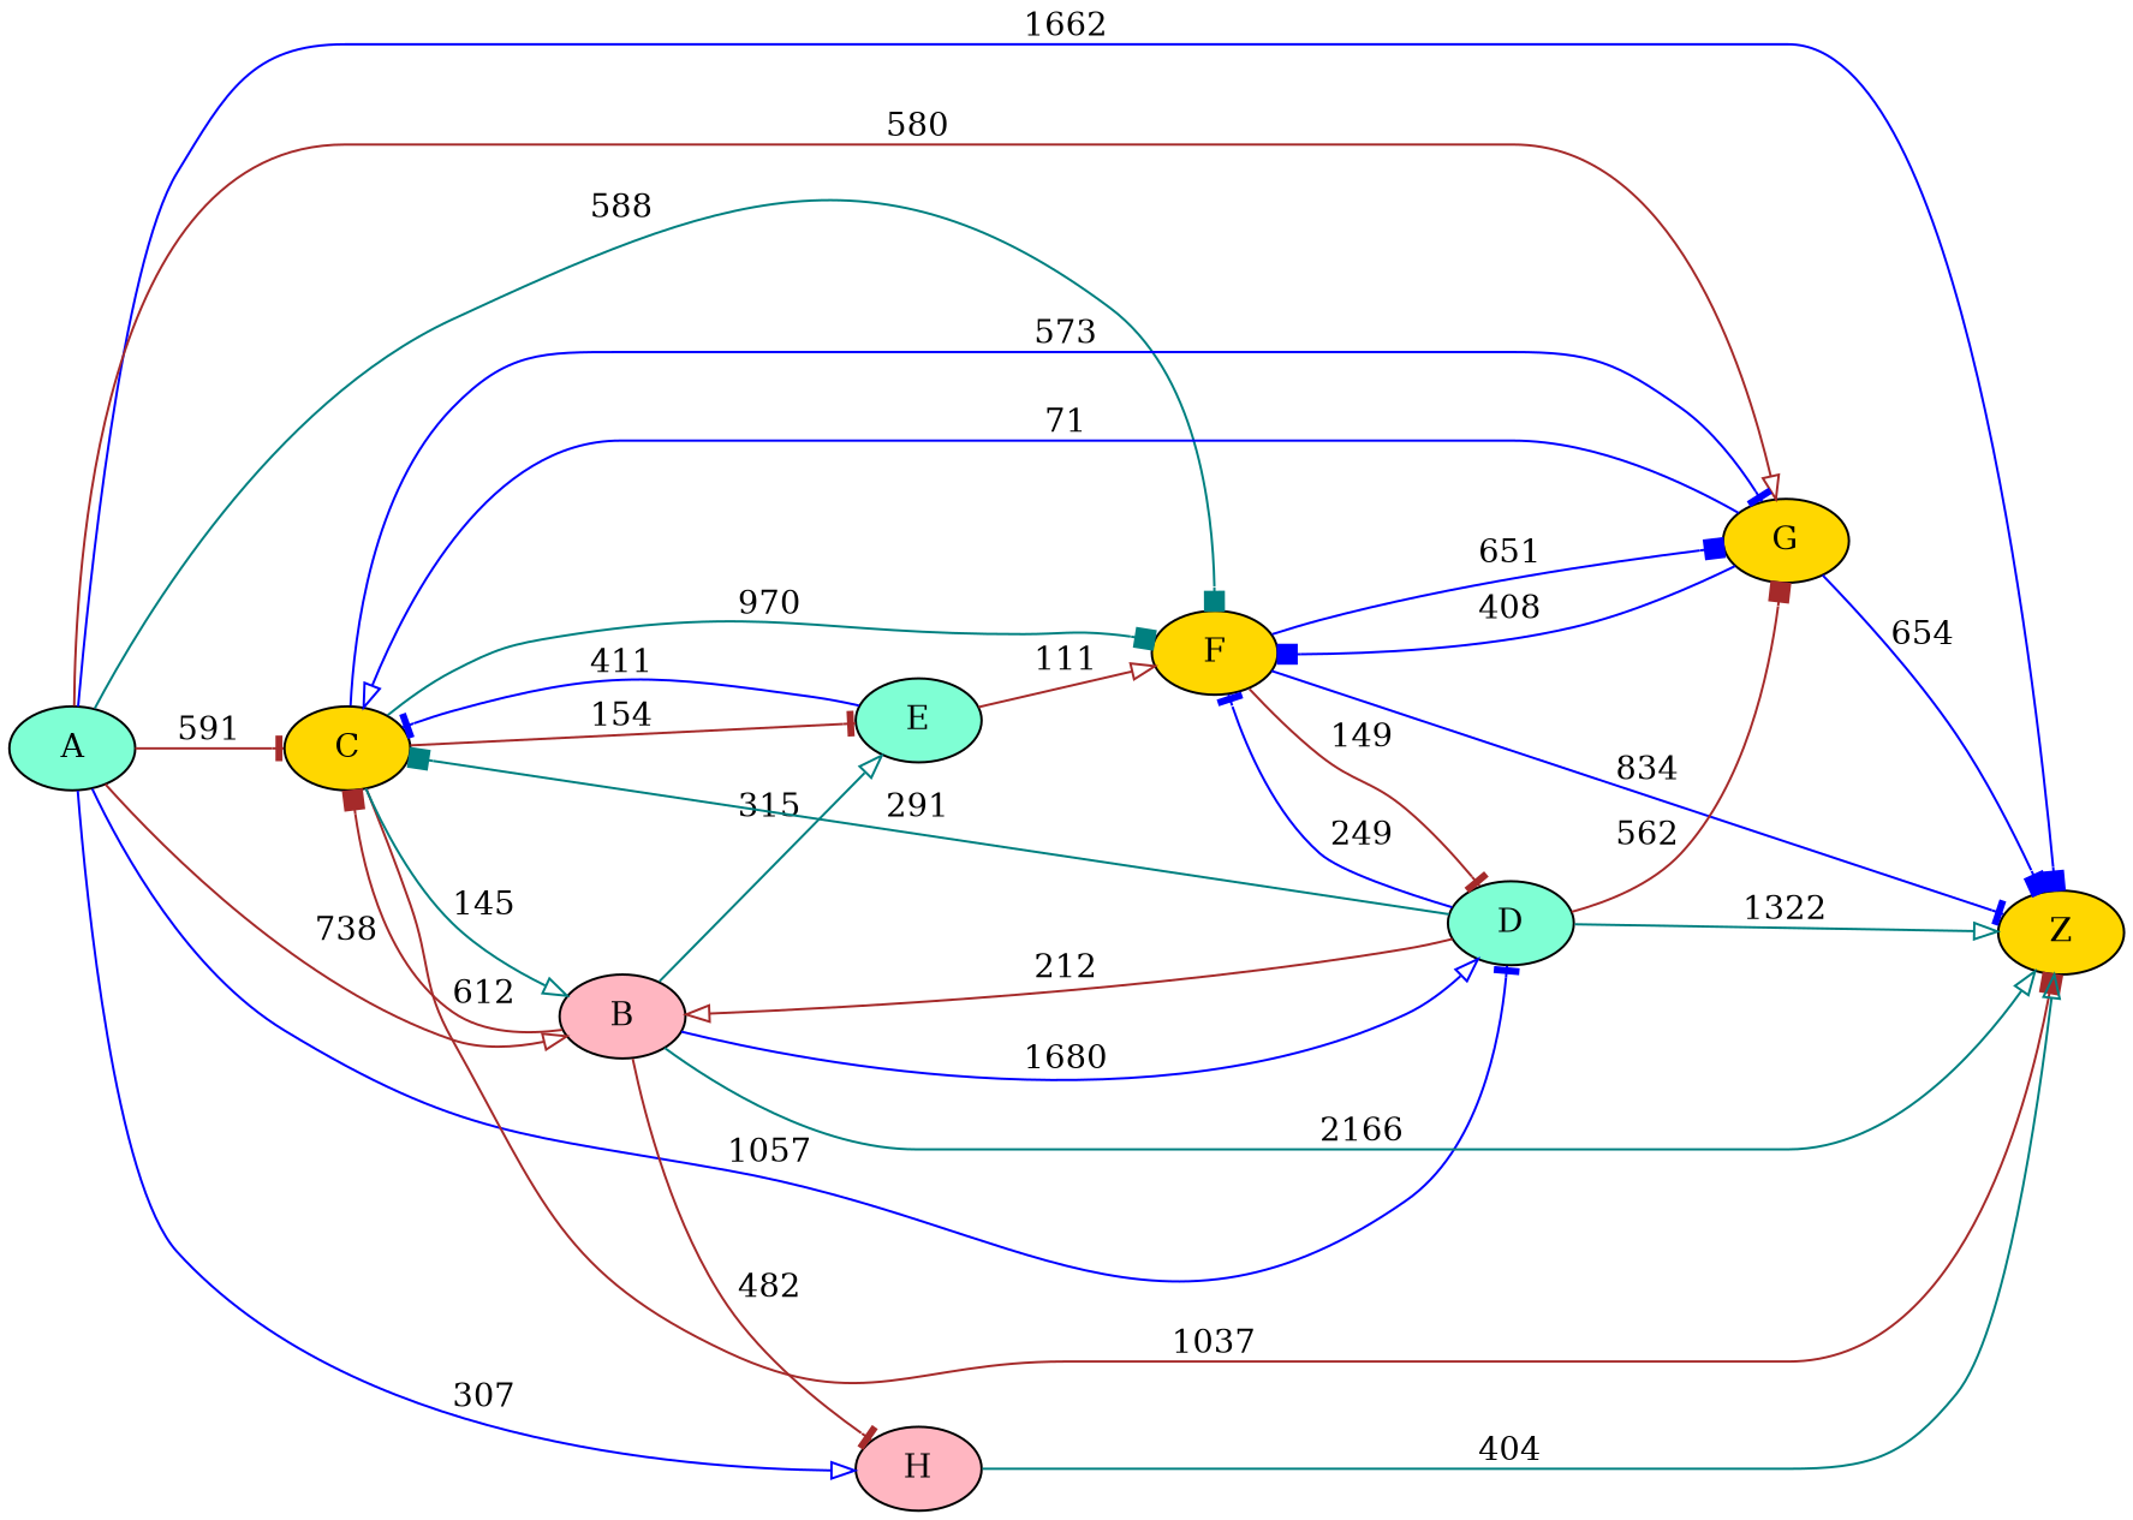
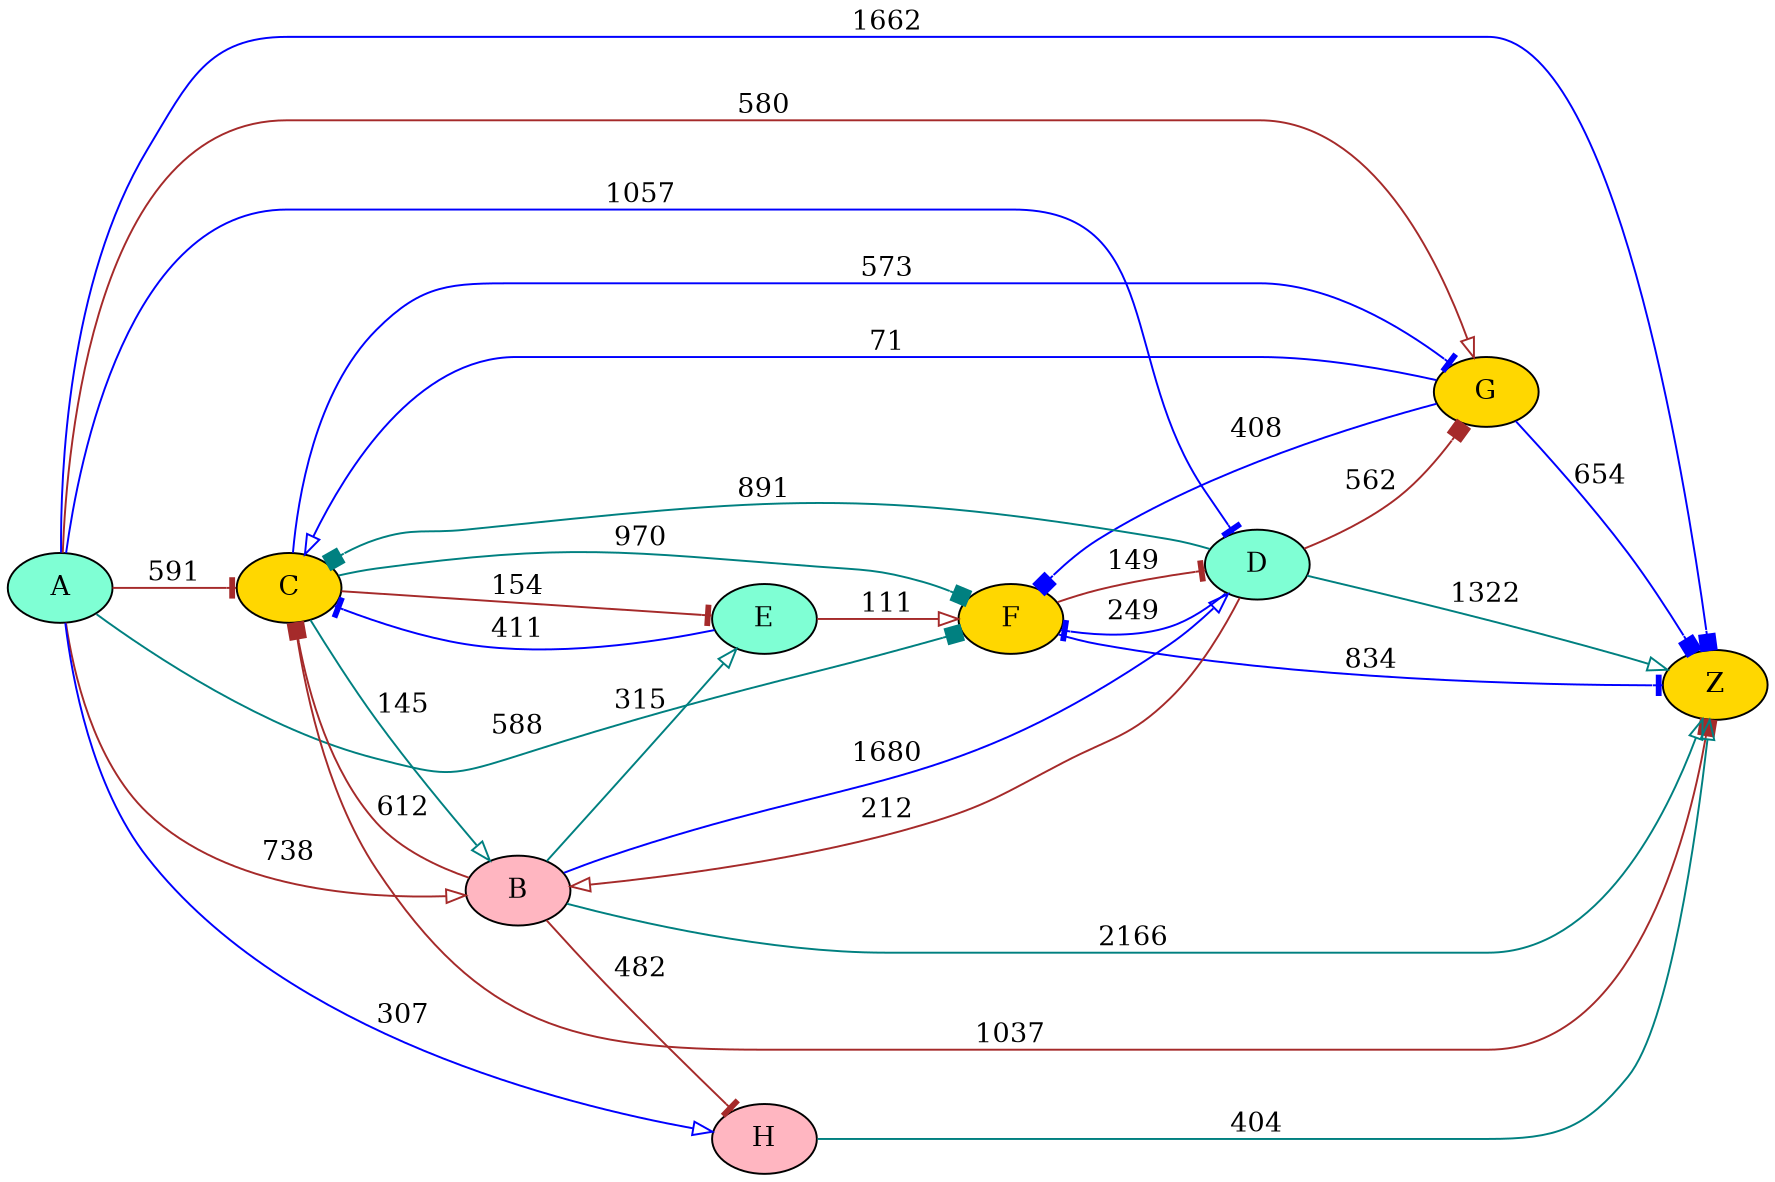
  digraph {
    rankdir=LR
    node [fillcolor=gold style=filled]
    edge [arrowhead=onormal color=blue]
    A [fillcolor=aquamarine]
    Z
    C
    B [fillcolor=lightpink]
    G
    F
    D [fillcolor=aquamarine]
    H [fillcolor=lightpink]
    E [fillcolor=aquamarine]
    A -> Z [arrowhead=box label=1662]
    A -> C [arrowhead=tee color=brown label=591]
    A -> B [color=brown label=738]
    A -> G [color=brown label=580]
    A -> F [arrowhead=box color=teal label=588]
    A -> D [arrowhead=tee label=1057]
    A -> H [label=307]
    C -> Z [arrowhead=box color=brown label=1037]
    C -> B [color=teal label=145]
    C -> G [arrowhead=tee label=573]
    C -> F [arrowhead=box color=teal label=970]
    C -> E [arrowhead=tee color=brown label=154]
    B -> Z [color=teal label=2166]
    B -> C [arrowhead=box color=brown label=612]
    B -> D [label=1680]
    B -> H [arrowhead=tee color=brown label=482]
    B -> E [color=teal label=315]
    G -> Z [arrowhead=box label=654]
    G -> C [label=71]
    G -> F [arrowhead=box label=408]
    F -> Z [arrowhead=tee label=834]
-   F -> G [arrowhead=box label=651]
    F -> D [arrowhead=tee color=brown label=149]
    D -> Z [color=teal label=1322]
-   D -> C [arrowhead=box color=teal label=291]
+   D -> C [arrowhead=box color=teal label=891]
    D -> B [color=brown label=212]
    D -> G [arrowhead=box color=brown label=562]
    D -> F [arrowhead=tee label=249]
    H -> Z [color=teal label=404]
    E -> C [arrowhead=tee label=411]
    E -> F [color=brown label=111]
  }
